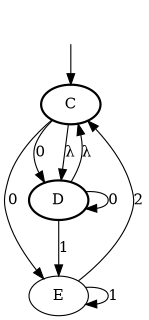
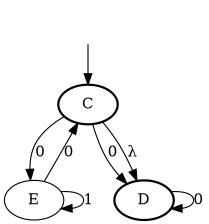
  digraph {
    rankdir=TB
    _invisible [style=invis]
    C [penwidth=2]
    E
    D [penwidth=2]
    _invisible -> C
    C -> E [label=0]
    C -> D [label=0]
    C -> D [label="&lambda;"]
-   E -> C [label=2]
+   E -> C [label=0]
    E -> E [label=1]
-   D -> C [label="&lambda;"]
-   D -> E [label=1]
    D -> D [label=0]
  }
